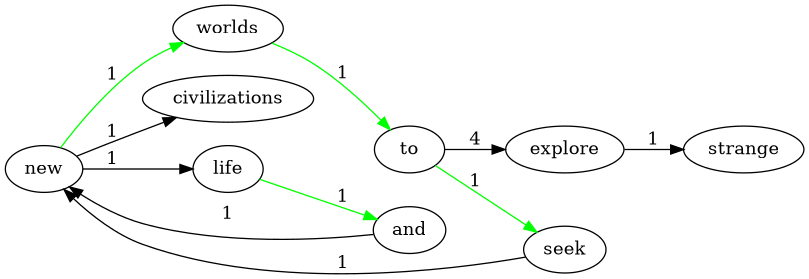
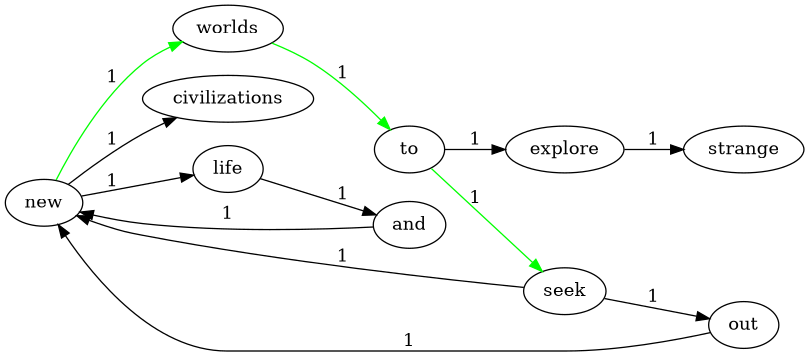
  digraph {
    rankdir=LR
    "ui.stylesheet"="node { size: 20px; text-size: 12px; fill-color: black; } edge { text-size: 10px; fill-color: black; } edge.highlighted { fill-color: green; }"
    new
    worlds
    civilizations
    life
    to
    and
    explore
    seek
    strange
+   out
    new -> worlds [color=green label=1]
    new -> civilizations [label=1]
    new -> life [label=1]
    worlds -> to [color=green label=1]
-   life -> and [label=1 color=green]
-   to -> explore [label=4]
+   life -> and [label=1]
+   to -> explore [label=1]
    to -> seek [color=green label=1]
    and -> new [label=1]
    explore -> strange [label=1]
    seek -> new [label=1]
+   seek -> out [label=1]
+   out -> new [label=1]
  }
